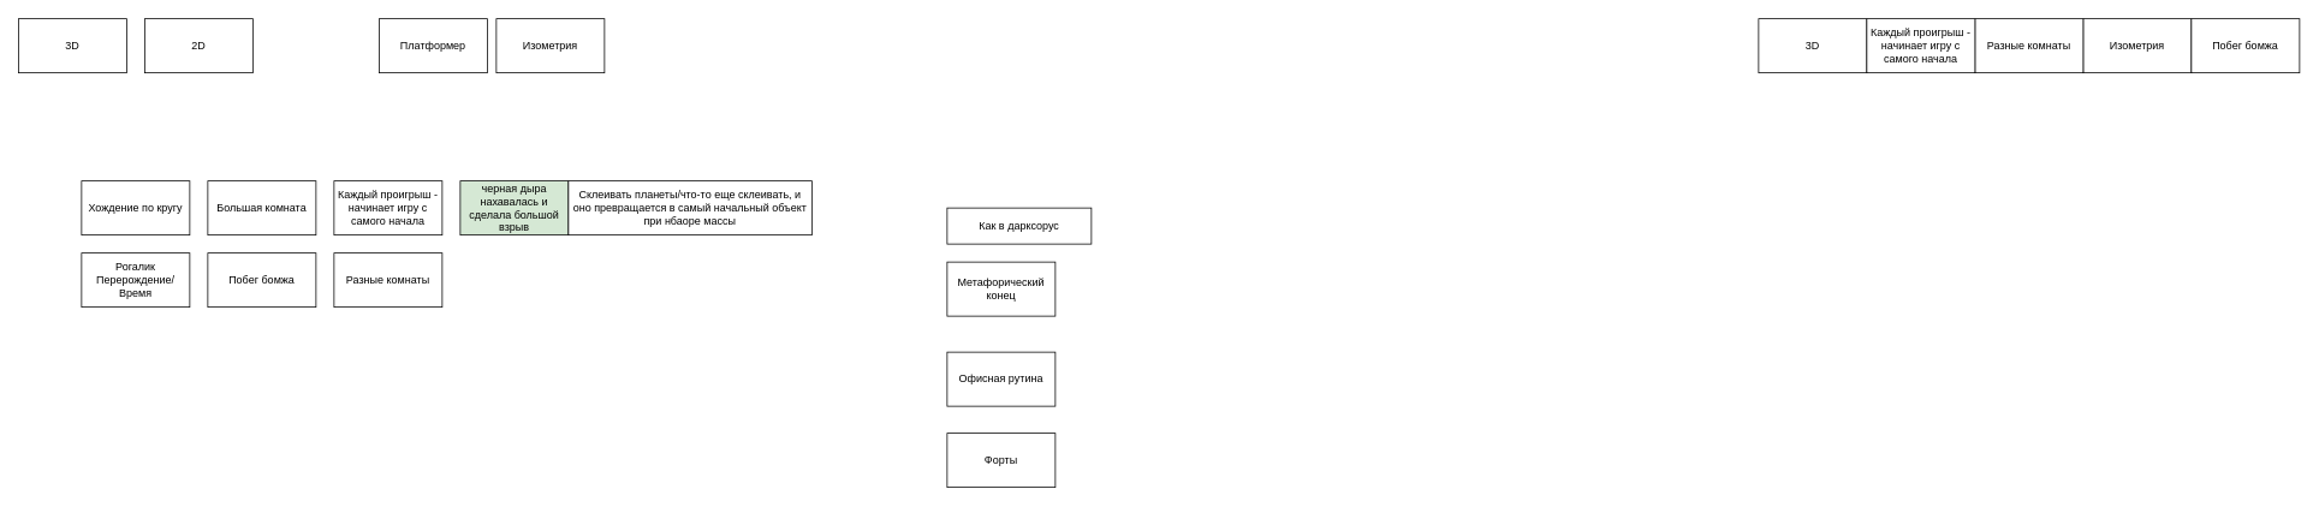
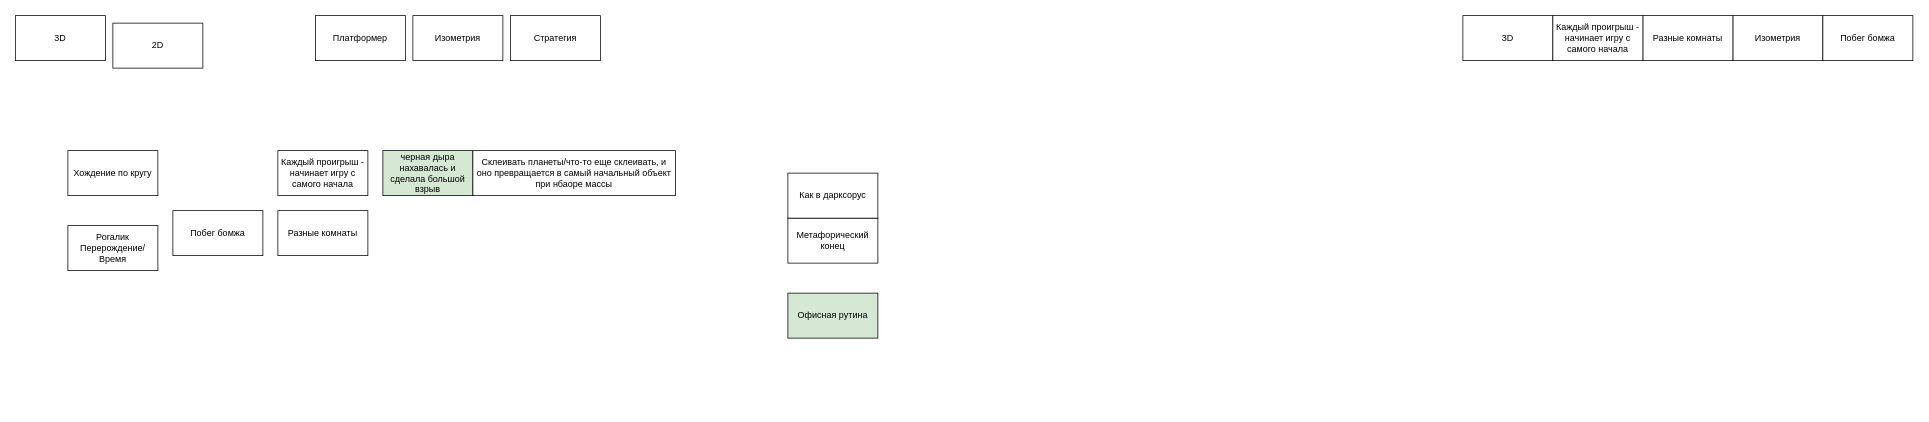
  <mxCell id="0" />
  <mxCell id="1" parent="0" />
  <mxCell id="2" value="Изометрия" style="rounded=0;whiteSpace=wrap;html=1;" vertex="1" parent="1"><mxGeometry x="550" y="20" width="120" height="60" as="geometry" /></mxCell>
  <mxCell id="3" value="3D" style="rounded=0;whiteSpace=wrap;html=1;" vertex="1" parent="1"><mxGeometry x="20" y="20" width="120" height="60" as="geometry" /></mxCell>
- <mxCell id="4" value="2D" style="rounded=0;whiteSpace=wrap;html=1;" vertex="1" parent="1"><mxGeometry x="160" y="20" width="120" height="60" as="geometry" /></mxCell>
+ <mxCell id="4" value="2D" style="rounded=0;whiteSpace=wrap;html=1;" vertex="1" parent="1"><mxGeometry x="150" y="30" width="120" height="60" as="geometry" /></mxCell>
  <mxCell id="5" value="Платформер" style="rounded=0;whiteSpace=wrap;html=1;" vertex="1" parent="1"><mxGeometry x="420" y="20" width="120" height="60" as="geometry" /></mxCell>
  <mxCell id="6" value="Разные комнаты" style="rounded=0;whiteSpace=wrap;html=1;" vertex="1" parent="1"><mxGeometry x="370" y="280" width="120" height="60" as="geometry" /></mxCell>
- <mxCell id="7" value="Большая комната" style="rounded=0;whiteSpace=wrap;html=1;" vertex="1" parent="1"><mxGeometry x="230" y="200" width="120" height="60" as="geometry" /></mxCell>
  <mxCell id="8" value="Побег бомжа" style="rounded=0;whiteSpace=wrap;html=1;" vertex="1" parent="1"><mxGeometry x="230" y="280" width="120" height="60" as="geometry" /></mxCell>
  <mxCell id="9" value="Метафорический конец" style="rounded=0;whiteSpace=wrap;html=1;" vertex="1" parent="1"><mxGeometry x="1050" y="290" width="120" height="60" as="geometry" /></mxCell>
- <mxCell id="10" value="Рогалик&lt;br&gt;Перерождение/Время" style="rounded=0;whiteSpace=wrap;html=1;" vertex="1" parent="1"><mxGeometry x="90" y="280" width="120" height="60" as="geometry" /></mxCell>
- <mxCell id="12" value="Как в дарксорус" style="rounded=0;whiteSpace=wrap;html=1;" vertex="1" parent="1"><mxGeometry x="1050" y="230" width="160" height="40" as="geometry" /></mxCell>
- <mxCell id="13" value="Офисная рутина" style="rounded=0;whiteSpace=wrap;html=1;" vertex="1" parent="1"><mxGeometry x="1050" y="390" width="120" height="60" as="geometry" /></mxCell>
- <mxCell id="14" value="Форты" style="rounded=0;whiteSpace=wrap;html=1;" vertex="1" parent="1"><mxGeometry x="1050" y="480" width="120" height="60" as="geometry" /></mxCell>
+ <mxCell id="10" value="Рогалик&lt;br&gt;Перерождение/Время" style="rounded=0;whiteSpace=wrap;html=1;" vertex="1" parent="1"><mxGeometry x="90" y="300" width="120" height="60" as="geometry" /></mxCell>
+ <mxCell id="11" value="Стратегия" style="rounded=0;whiteSpace=wrap;html=1;" vertex="1" parent="1"><mxGeometry x="680" y="20" width="120" height="60" as="geometry" /></mxCell>
+ <mxCell id="12" value="Как в дарксорус" style="rounded=0;whiteSpace=wrap;html=1;" vertex="1" parent="1"><mxGeometry x="1050" y="230" width="120" height="60" as="geometry" /></mxCell>
+ <mxCell id="13" value="Офисная рутина" style="rounded=0;whiteSpace=wrap;html=1;fillColor=#d5e8d4;" vertex="1" parent="1"><mxGeometry x="1050" y="390" width="120" height="60" as="geometry" /></mxCell>
  <mxCell id="15" value="черная дыра нахавалась и сделала большой взрыв" style="rounded=0;whiteSpace=wrap;html=1;fillColor=#d5e8d4;" vertex="1" parent="1"><mxGeometry x="510" y="200" width="120" height="60" as="geometry" /></mxCell>
  <mxCell id="16" value="Склеивать планеты/что-то еще склеивать, и оно превращается в самый начальный объект при нбаоре массы" style="rounded=0;whiteSpace=wrap;html=1;" vertex="1" parent="1"><mxGeometry x="630" y="200" width="270" height="60" as="geometry" /></mxCell>
  <mxCell id="17" value="Каждый проигрыш - начинает игру с самого начала" style="rounded=0;whiteSpace=wrap;html=1;" vertex="1" parent="1"><mxGeometry x="370" y="200" width="120" height="60" as="geometry" /></mxCell>
  <mxCell id="18" value="Хождение по кругу" style="rounded=0;whiteSpace=wrap;html=1;" vertex="1" parent="1"><mxGeometry x="90" y="200" width="120" height="60" as="geometry" /></mxCell>
  <mxCell id="19" value="Изометрия" style="rounded=0;whiteSpace=wrap;html=1;" vertex="1" parent="1"><mxGeometry x="2310" y="20" width="120" height="60" as="geometry" /></mxCell>
  <mxCell id="20" value="3D" style="rounded=0;whiteSpace=wrap;html=1;" vertex="1" parent="1"><mxGeometry x="1950" y="20" width="120" height="60" as="geometry" /></mxCell>
  <mxCell id="21" value="Разные комнаты" style="rounded=0;whiteSpace=wrap;html=1;" vertex="1" parent="1"><mxGeometry x="2190" y="20" width="120" height="60" as="geometry" /></mxCell>
  <mxCell id="22" value="Побег бомжа" style="rounded=0;whiteSpace=wrap;html=1;" vertex="1" parent="1"><mxGeometry x="2430" y="20" width="120" height="60" as="geometry" /></mxCell>
  <mxCell id="23" value="Каждый проигрыш - начинает игру с самого начала" style="rounded=0;whiteSpace=wrap;html=1;" vertex="1" parent="1"><mxGeometry x="2070" y="20" width="120" height="60" as="geometry" /></mxCell>
